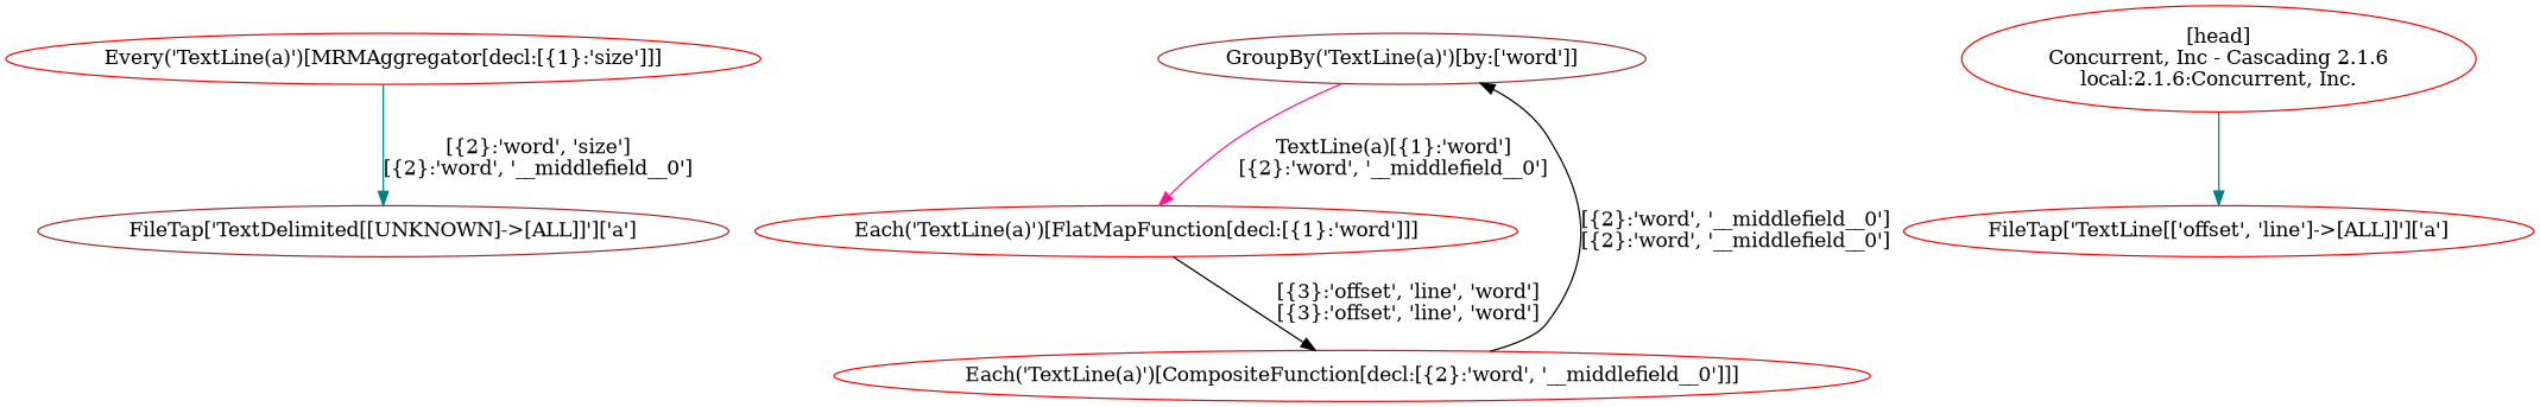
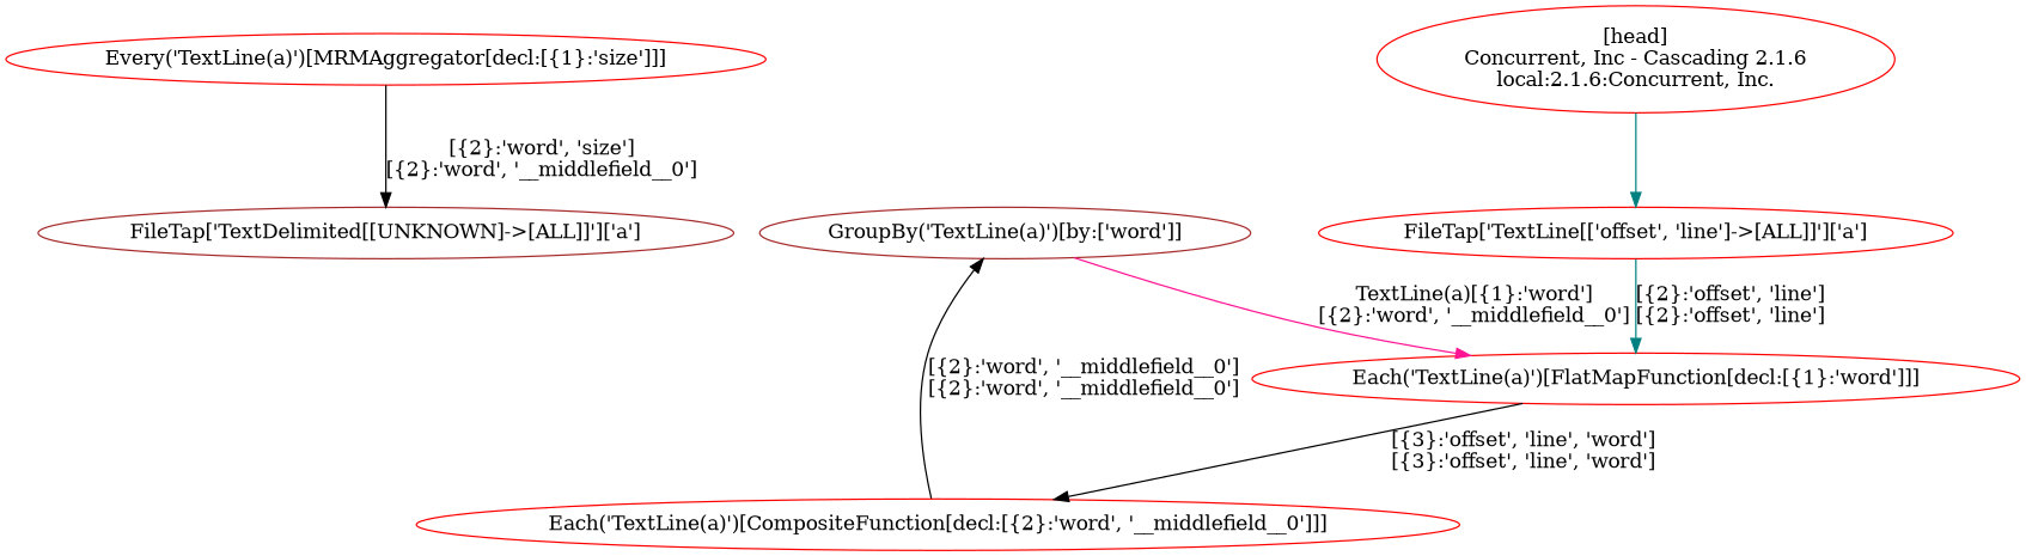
  digraph {
    node [color=red]
    edge [color=teal]
    n1 [color=brown label="FileTap['TextDelimited[[UNKNOWN]->[ALL]]']['a']"]
    n2 [label="Every('TextLine(a)')[MRMAggregator[decl:[{1}:'size']]]"]
    n3 [color=brown label="GroupBy('TextLine(a)')[by:['word']]"]
    n4 [label="Each('TextLine(a)')[FlatMapFunction[decl:[{1}:'word']]]"]
    n5 [label="Each('TextLine(a)')[CompositeFunction[decl:[{2}:'word', '__middlefield__0']]]"]
    n6 [label="FileTap['TextLine[['offset', 'line']->[ALL]]']['a']"]
    n7 [label="[head]\nConcurrent, Inc - Cascading 2.1.6\nlocal:2.1.6:Concurrent, Inc."]
-   n2 -> n1 [label="[{2}:'word', 'size']\n[{2}:'word', '__middlefield__0']"]
+   n2 -> n1 [color=black label="[{2}:'word', 'size']\n[{2}:'word', '__middlefield__0']"]
    n3 -> n4 [color=deeppink label="TextLine(a)[{1}:'word']\n[{2}:'word', '__middlefield__0']"]
    n4 -> n5 [color=black label="[{3}:'offset', 'line', 'word']\n[{3}:'offset', 'line', 'word']"]
    n5 -> n3 [color=black label="[{2}:'word', '__middlefield__0']\n[{2}:'word', '__middlefield__0']"]
+   n6 -> n4 [label="[{2}:'offset', 'line']\n[{2}:'offset', 'line']"]
    n7 -> n6
  }
